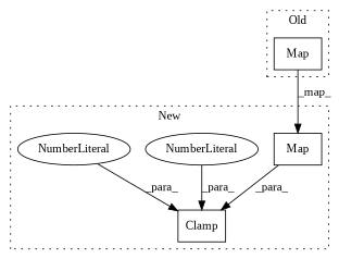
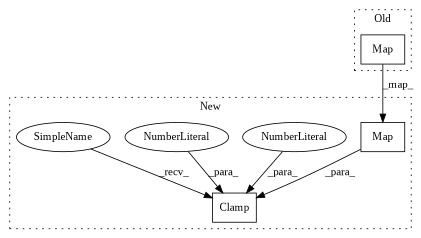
  digraph {
    fontname="Liberation Serif"
    node [a=32 l="4,1" shape=box fontname="Liberation Serif"]
    edge [fontname="Liberation Serif"]
    n1 [label=Map s="2021,2028"]
    n2 [l="6,1" label=Clamp s="2004,2038"]
    n3 [a=34 l=4 label=NumberLiteral s=2034 shape=ellipse]
    n4 [a=34 l=1 label=NumberLiteral s=2031 shape=ellipse]
+   n5 [a=42 l=5 label=SimpleName s=1998 shape=ellipse]
    n6 [label=Map s="1987,1994"]
    subgraph cluster_1 {
      label=New
      style=dotted
      n1
      n2
      n3
      n4
+     n5
    }
    subgraph cluster_2 {
      label=Old
      style=dotted
      n6
    }
    n1 -> n2 [label=_para_]
    n3 -> n2 [label=_para_]
    n4 -> n2 [label=_para_]
+   n5 -> n2 [label=_recv_]
    n6 -> n1 [label=_map_]
  }
